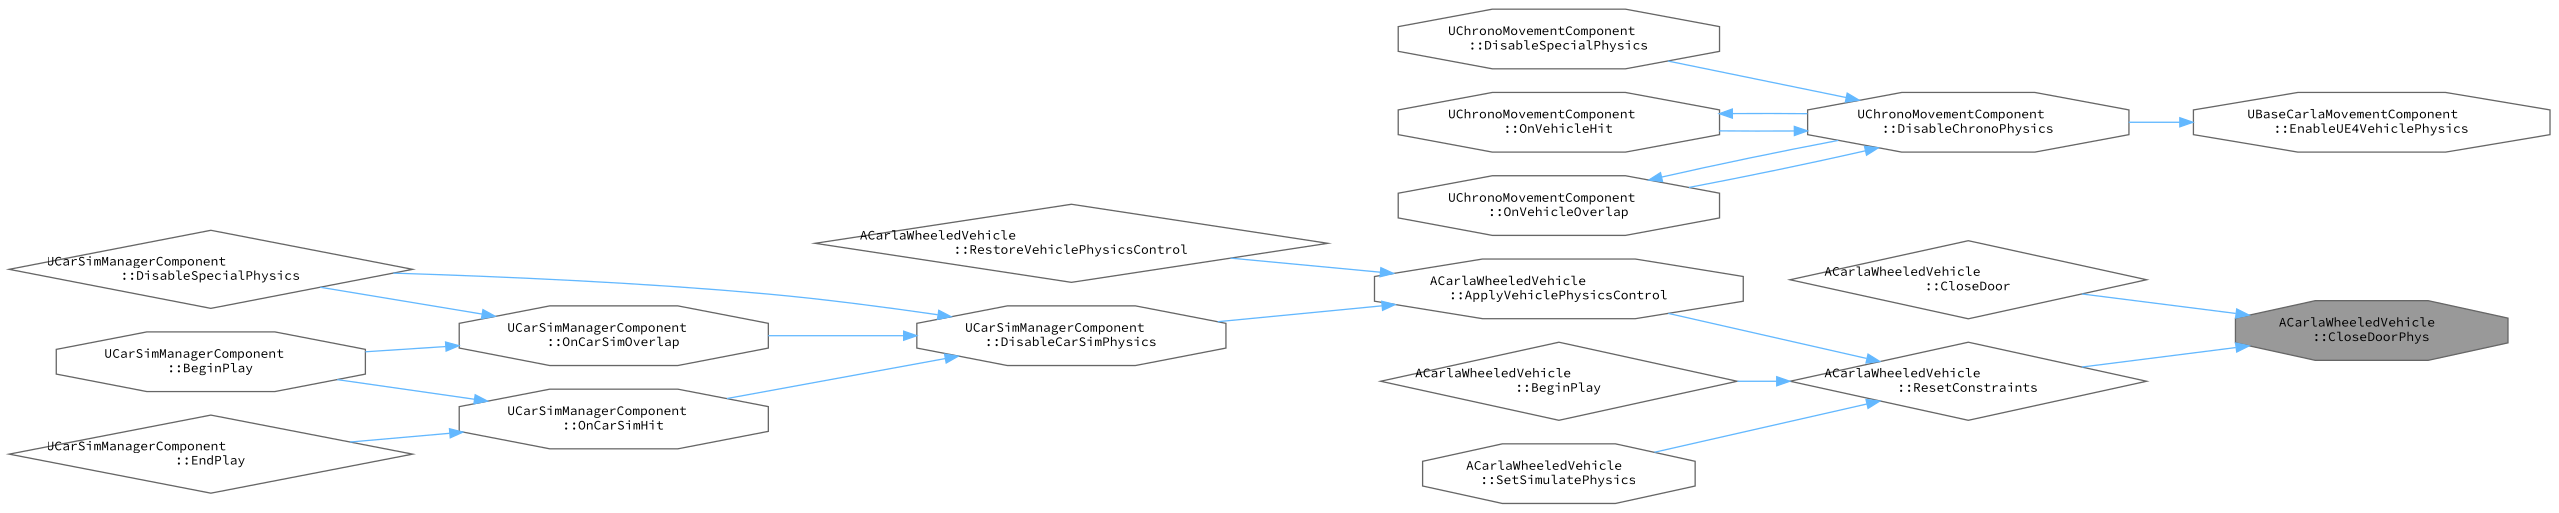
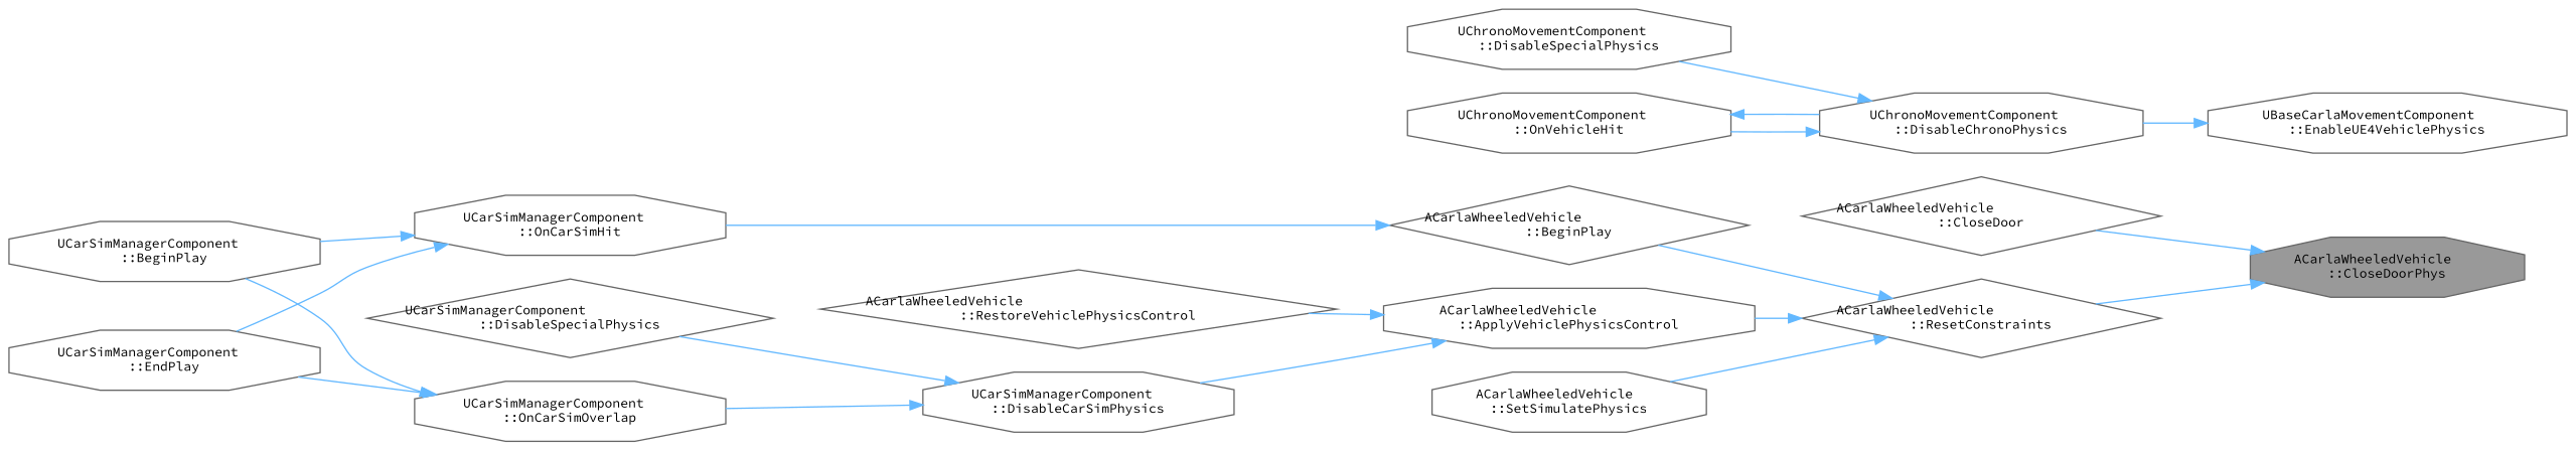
  digraph {
    fontname="Source Code Pro"
    rankdir=RL
    node [color=grey40 fillcolor=white fontname="Source Code Pro" fontsize=10 shape=octagon style=filled]
    edge [color=steelblue1 dir=back fontname="Source Code Pro" fontsize=10 labelfontname=Helvetica labelfontsize=10 style=solid]
    n1 [color=gray40 fillcolor=grey60 fontcolor=black height=0.2 label="ACarlaWheeledVehicle\l::CloseDoorPhys" width=0.4]
    n2 [height=0.2 label="ACarlaWheeledVehicle\l::CloseDoor" shape=diamond width=0.4]
    n3 [height=0.2 label="ACarlaWheeledVehicle\l::ResetConstraints" shape=diamond width=0.4]
    n4 [height=0.2 label="ACarlaWheeledVehicle\l::ApplyVehiclePhysicsControl" width=0.4]
    n5 [height=0.2 label="ACarlaWheeledVehicle\l::BeginPlay" shape=diamond width=0.4]
    n6 [height=0.2 label="ACarlaWheeledVehicle\l::SetSimulatePhysics" width=0.4]
    n7 [height=0.2 label="ACarlaWheeledVehicle\l::RestoreVehiclePhysicsControl" shape=diamond width=0.4]
    n8 [height=0.2 label="UCarSimManagerComponent\l::DisableCarSimPhysics" width=0.4]
    n9 [height=0.2 label="UCarSimManagerComponent\l::DisableSpecialPhysics" shape=diamond width=0.4]
    n10 [height=0.2 label="UCarSimManagerComponent\l::OnCarSimHit" width=0.4]
    n11 [height=0.2 label="UCarSimManagerComponent\l::OnCarSimOverlap" width=0.4]
    n12 [height=0.2 label="UBaseCarlaMovementComponent\l::EnableUE4VehiclePhysics" width=0.4]
    n13 [height=0.2 label="UChronoMovementComponent\l::DisableChronoPhysics" width=0.4]
    n14 [height=0.2 label="UCarSimManagerComponent\l::BeginPlay" width=0.4]
-   n15 [height=0.2 label="UCarSimManagerComponent\l::EndPlay" shape=diamond width=0.4]
+   n15 [height=0.2 label="UCarSimManagerComponent\l::EndPlay" width=0.4]
    n16 [height=0.2 label="UChronoMovementComponent\l::DisableSpecialPhysics" width=0.4]
    n17 [height=0.2 label="UChronoMovementComponent\l::OnVehicleHit" width=0.4]
-   n18 [height=0.2 label="UChronoMovementComponent\l::OnVehicleOverlap" width=0.4]
    n1 -> n2
    n1 -> n3
    n3 -> n4
    n3 -> n5
    n3 -> n6
    n4 -> n7
    n4 -> n8
    n8 -> n9
-   n8 -> n10
+   n5 -> n10
    n8 -> n11
    n10 -> n14
    n10 -> n15
    n11 -> n14
-   n11 -> n9
+   n11 -> n15
    n12 -> n13
    n13 -> n16
    n13 -> n17
-   n13 -> n18
    n17 -> n13
-   n18 -> n13
  }
